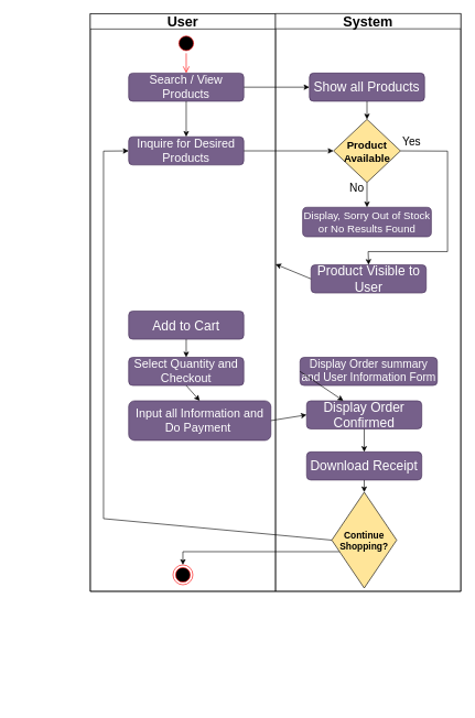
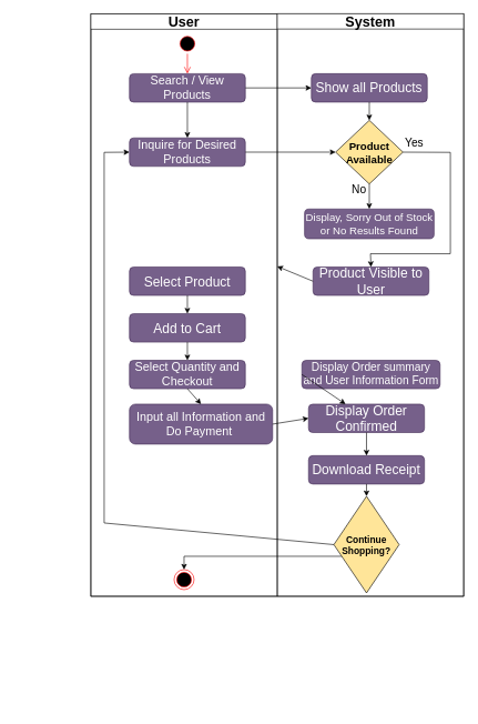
  <mxCell id="0" />
  <mxCell id="1" parent="0" />
  <mxCell id="2" value="" style="rounded=0;whiteSpace=wrap;html=1;" parent="1" vertex="1"><mxGeometry x="136" y="20" width="560" height="874" as="geometry" /></mxCell>
  <mxCell id="3" value="" style="group" parent="1" vertex="1" connectable="0"><mxGeometry x="20.5" y="34" width="665.5" height="1030" as="geometry" /></mxCell>
  <mxCell id="4" value="User" style="swimlane;whiteSpace=wrap;startSize=23;fontSize=21;" parent="3" vertex="1"><mxGeometry x="115.5" y="-13.69" width="280" height="873.69" as="geometry" /></mxCell>
  <mxCell id="5" value="Search / View Products" style="rounded=1;whiteSpace=wrap;html=1;fillColor=#76608a;fontColor=#ffffff;strokeColor=#432D57;fontSize=18;" parent="4" vertex="1"><mxGeometry x="57.974" y="89.685" width="174.048" height="42.632" as="geometry" /></mxCell>
  <mxCell id="6" value="Inquire for Desired Products" style="rounded=1;whiteSpace=wrap;html=1;fillColor=#76608a;fontColor=#ffffff;strokeColor=#432D57;fontSize=18;" parent="4" vertex="1"><mxGeometry x="57.974" y="186.045" width="174.048" height="42.632" as="geometry" /></mxCell>
  <mxCell id="7" value="" style="endArrow=classic;html=1;rounded=0;exitX=0.5;exitY=1;exitDx=0;exitDy=0;entryX=0.5;entryY=0;entryDx=0;entryDy=0;" parent="4" source="5" target="6" edge="1"><mxGeometry width="50" height="50" relative="1" as="geometry"><mxPoint x="230" y="300.024" as="sourcePoint" /><mxPoint x="280" y="250.024" as="targetPoint" /></mxGeometry></mxCell>
  <mxCell id="8" value="Add to Cart" style="rounded=1;whiteSpace=wrap;html=1;fillColor=#76608a;fontColor=#ffffff;strokeColor=#432D57;fontSize=20;" parent="4" vertex="1"><mxGeometry x="57.974" y="449.692" width="174.048" height="42.632" as="geometry" /></mxCell>
  <mxCell id="9" value="Select Quantity and Checkout" style="rounded=1;whiteSpace=wrap;html=1;fillColor=#76608a;fontColor=#ffffff;strokeColor=#432D57;fontSize=18;" parent="4" vertex="1"><mxGeometry x="57.974" y="519.692" width="174.048" height="42.632" as="geometry" /></mxCell>
  <mxCell id="10" value="" style="endArrow=classic;html=1;rounded=0;exitX=0.5;exitY=1;exitDx=0;exitDy=0;entryX=0.5;entryY=0;entryDx=0;entryDy=0;" parent="4" source="8" target="9" edge="1"><mxGeometry width="50" height="50" relative="1" as="geometry"><mxPoint x="230" y="578.02" as="sourcePoint" /><mxPoint x="280" y="528.02" as="targetPoint" /></mxGeometry></mxCell>
  <mxCell id="11" value="Input all Information and Do Payment&amp;nbsp;" style="rounded=1;whiteSpace=wrap;html=1;fillColor=#76608a;fontColor=#ffffff;strokeColor=#432D57;fontSize=18;" parent="4" vertex="1"><mxGeometry x="57.974" y="585.392" width="215" height="60" as="geometry" /></mxCell>
  <mxCell id="12" value="" style="endArrow=classic;html=1;rounded=0;exitX=0.5;exitY=1;exitDx=0;exitDy=0;entryX=0.5;entryY=0;entryDx=0;entryDy=0;" parent="4" source="9" target="11" edge="1"><mxGeometry width="50" height="50" relative="1" as="geometry"><mxPoint x="230" y="676.02" as="sourcePoint" /><mxPoint x="280" y="626.02" as="targetPoint" /></mxGeometry></mxCell>
+ <mxCell id="13" value="Select Product" style="rounded=1;whiteSpace=wrap;html=1;fillColor=#76608a;fontColor=#ffffff;strokeColor=#432D57;fontSize=20;" parent="4" vertex="1"><mxGeometry x="57.974" y="379.692" width="174.048" height="42.632" as="geometry" /></mxCell>
+ <mxCell id="14" value="" style="endArrow=classic;html=1;rounded=0;exitX=0.5;exitY=1;exitDx=0;exitDy=0;entryX=0.5;entryY=0;entryDx=0;entryDy=0;" parent="4" source="13" target="8" edge="1"><mxGeometry width="50" height="50" relative="1" as="geometry"><mxPoint x="230" y="385.69" as="sourcePoint" /><mxPoint x="417.028" y="486.022" as="targetPoint" /></mxGeometry></mxCell>
  <mxCell id="15" value="" style="ellipse;html=1;shape=startState;fillColor=#000000;strokeColor=#ff0000;" parent="4" vertex="1"><mxGeometry x="130" y="29.69" width="30" height="30" as="geometry" /></mxCell>
  <mxCell id="16" value="" style="edgeStyle=orthogonalEdgeStyle;html=1;verticalAlign=bottom;endArrow=open;endSize=8;strokeColor=#ff0000;rounded=0;entryX=0.5;entryY=0;entryDx=0;entryDy=0;" parent="4" source="15" target="5" edge="1"><mxGeometry relative="1" as="geometry"><mxPoint x="144.995" y="89.69" as="targetPoint" /></mxGeometry></mxCell>
  <mxCell id="17" value="" style="ellipse;html=1;shape=endState;fillColor=#000000;strokeColor=#ff0000;" parent="4" vertex="1"><mxGeometry x="125" y="833.69" width="30" height="30" as="geometry" /></mxCell>
  <mxCell id="18" value="Show all Products" style="rounded=1;whiteSpace=wrap;html=1;fillColor=#76608a;fontColor=#ffffff;strokeColor=#432D57;fontSize=20;" parent="3" vertex="1"><mxGeometry x="446.724" y="75.992" width="174.048" height="42.632" as="geometry" /></mxCell>
  <mxCell id="19" value="" style="endArrow=classic;html=1;rounded=0;exitX=1;exitY=0.5;exitDx=0;exitDy=0;entryX=0;entryY=0.5;entryDx=0;entryDy=0;" parent="3" source="5" target="18" edge="1"><mxGeometry width="50" height="50" relative="1" as="geometry"><mxPoint x="345.5" y="292" as="sourcePoint" /><mxPoint x="395.5" y="242" as="targetPoint" /></mxGeometry></mxCell>
  <mxCell id="20" value="Product Available" style="rhombus;whiteSpace=wrap;html=1;fillColor=#FFE599;fontStyle=1;fontSize=16;" parent="3" vertex="1"><mxGeometry x="483.14" y="146" width="101.21" height="95.35" as="geometry" /></mxCell>
  <mxCell id="21" value="" style="endArrow=classic;html=1;rounded=0;exitX=0.5;exitY=1;exitDx=0;exitDy=0;entryX=0.5;entryY=0;entryDx=0;entryDy=0;" parent="3" source="18" target="20" edge="1"><mxGeometry width="50" height="50" relative="1" as="geometry"><mxPoint x="270.5" y="214.976" as="sourcePoint" /><mxPoint x="270.5" y="261.976" as="targetPoint" /></mxGeometry></mxCell>
  <mxCell id="22" value="" style="endArrow=classic;html=1;rounded=0;exitX=1;exitY=0.5;exitDx=0;exitDy=0;entryX=0;entryY=0.5;entryDx=0;entryDy=0;" parent="3" source="6" target="20" edge="1"><mxGeometry width="50" height="50" relative="1" as="geometry"><mxPoint x="358" y="193" as="sourcePoint" /><mxPoint x="456" y="193" as="targetPoint" /></mxGeometry></mxCell>
  <mxCell id="23" value="Display, Sorry Out of Stock or No Results Found" style="rounded=1;whiteSpace=wrap;html=1;fillColor=#76608a;fontColor=#ffffff;strokeColor=#432D57;fontSize=16;" parent="3" vertex="1"><mxGeometry x="436.5" y="279" width="194.5" height="44.63" as="geometry" /></mxCell>
  <mxCell id="24" value="Product Visible to User" style="rounded=1;whiteSpace=wrap;html=1;fillColor=#76608a;fontColor=#ffffff;strokeColor=#432D57;fontSize=20;" parent="3" vertex="1"><mxGeometry x="449.224" y="366.002" width="174.048" height="42.632" as="geometry" /></mxCell>
  <mxCell id="25" value="" style="endArrow=classic;html=1;rounded=0;exitX=1;exitY=0.5;exitDx=0;exitDy=0;entryX=0.5;entryY=0;entryDx=0;entryDy=0;" parent="3" source="20" target="24" edge="1"><mxGeometry width="50" height="50" relative="1" as="geometry"><mxPoint x="345.5" y="392" as="sourcePoint" /><mxPoint x="535.5" y="406" as="targetPoint" /><Array as="points"><mxPoint x="655.5" y="194" /><mxPoint x="655.5" y="346" /><mxPoint x="535.5" y="346" /></Array></mxGeometry></mxCell>
  <mxCell id="26" value="" style="endArrow=classic;html=1;rounded=0;exitX=0;exitY=0.5;exitDx=0;exitDy=0;" parent="3" source="24" target="40" edge="1"><mxGeometry width="50" height="50" relative="1" as="geometry"><mxPoint x="445.504" y="493.647" as="sourcePoint" /><mxPoint x="395.5" y="322" as="targetPoint" /></mxGeometry></mxCell>
  <mxCell id="27" value="Display Order summary and User Information Form" style="rounded=1;whiteSpace=wrap;html=1;fillColor=#76608a;fontColor=#ffffff;strokeColor=#432D57;fontSize=17;" parent="3" vertex="1"><mxGeometry x="432.5" y="506.0" width="207.5" height="42.63" as="geometry" /></mxCell>
  <mxCell id="28" value="Display Order Confirmed" style="rounded=1;whiteSpace=wrap;html=1;fillColor=#76608a;fontColor=#ffffff;strokeColor=#432D57;fontSize=20;" parent="3" vertex="1"><mxGeometry x="442.504" y="571.702" width="174.048" height="42.632" as="geometry" /></mxCell>
  <mxCell id="29" value="Download Receipt" style="rounded=1;whiteSpace=wrap;html=1;fillColor=#76608a;fontColor=#ffffff;strokeColor=#432D57;fontSize=20;" parent="3" vertex="1"><mxGeometry x="442.504" y="649.002" width="174.048" height="42.632" as="geometry" /></mxCell>
  <mxCell id="30" value="" style="endArrow=classic;html=1;rounded=0;exitX=0;exitY=0.5;exitDx=0;exitDy=0;" parent="3" source="27" target="28" edge="1"><mxGeometry width="50" height="50" relative="1" as="geometry"><mxPoint x="345.5" y="672" as="sourcePoint" /><mxPoint x="395.5" y="622" as="targetPoint" /></mxGeometry></mxCell>
  <mxCell id="31" value="" style="endArrow=classic;html=1;rounded=0;exitX=1;exitY=0.5;exitDx=0;exitDy=0;entryX=0;entryY=0.5;entryDx=0;entryDy=0;" parent="3" source="11" target="28" edge="1"><mxGeometry width="50" height="50" relative="1" as="geometry"><mxPoint x="270.5" y="606.98" as="sourcePoint" /><mxPoint x="270.5" y="633.98" as="targetPoint" /></mxGeometry></mxCell>
  <mxCell id="32" value="" style="endArrow=classic;html=1;rounded=0;exitX=0.5;exitY=1;exitDx=0;exitDy=0;entryX=0.5;entryY=0;entryDx=0;entryDy=0;" parent="3" source="28" target="29" edge="1"><mxGeometry width="50" height="50" relative="1" as="geometry"><mxPoint x="358" y="655" as="sourcePoint" /><mxPoint x="456" y="653" as="targetPoint" /></mxGeometry></mxCell>
  <mxCell id="33" style="edgeStyle=orthogonalEdgeStyle;rounded=0;orthogonalLoop=1;jettySize=auto;html=1;entryX=0.5;entryY=0;entryDx=0;entryDy=0;" edge="1" parent="3" source="34" target="17"><mxGeometry relative="1" as="geometry"><Array as="points"><mxPoint x="530" y="800" /><mxPoint x="256" y="800" /></Array></mxGeometry></mxCell>
  <mxCell id="34" value="Continue Shopping?" style="rhombus;whiteSpace=wrap;html=1;fillColor=#FFE599;fontStyle=1;fontSize=14;" parent="3" vertex="1"><mxGeometry x="480.49" y="710" width="98.08" height="145" as="geometry" /></mxCell>
  <mxCell id="35" value="" style="endArrow=classic;html=1;rounded=0;exitX=0.5;exitY=1;exitDx=0;exitDy=0;entryX=0.5;entryY=0;entryDx=0;entryDy=0;" parent="3" source="29" target="34" edge="1"><mxGeometry width="50" height="50" relative="1" as="geometry"><mxPoint x="345.5" y="772" as="sourcePoint" /><mxPoint x="395.5" y="722" as="targetPoint" /></mxGeometry></mxCell>
  <mxCell id="36" value="" style="endArrow=classic;html=1;rounded=0;exitX=0;exitY=0.5;exitDx=0;exitDy=0;entryX=0;entryY=0.5;entryDx=0;entryDy=0;" parent="3" source="34" target="6" edge="1"><mxGeometry width="50" height="50" relative="1" as="geometry"><mxPoint x="488.79" y="802" as="sourcePoint" /><mxPoint x="173.474" y="274.321" as="targetPoint" /><Array as="points"><mxPoint x="135.5" y="750" /><mxPoint x="135.5" y="194" /></Array></mxGeometry></mxCell>
  <mxCell id="37" value="No" style="text;html=1;strokeColor=none;fillColor=none;align=center;verticalAlign=middle;whiteSpace=wrap;rounded=0;fontSize=17;" parent="3" vertex="1"><mxGeometry x="488.5" y="236" width="60" height="30" as="geometry" /></mxCell>
  <mxCell id="38" value="Yes" style="text;html=1;strokeColor=none;fillColor=none;align=center;verticalAlign=middle;whiteSpace=wrap;rounded=0;fontSize=17;" parent="3" vertex="1"><mxGeometry x="571" y="166" width="60" height="30" as="geometry" /></mxCell>
  <mxCell id="39" value="" style="endArrow=classic;html=1;rounded=0;exitX=0.5;exitY=1;exitDx=0;exitDy=0;entryX=0.5;entryY=0;entryDx=0;entryDy=0;" parent="3" source="20" target="23" edge="1"><mxGeometry width="50" height="50" relative="1" as="geometry"><mxPoint x="532.525" y="305" as="sourcePoint" /><mxPoint x="532.5" y="334" as="targetPoint" /></mxGeometry></mxCell>
  <mxCell id="40" value="System" style="swimlane;whiteSpace=wrap;fontSize=21;" parent="1" vertex="1"><mxGeometry x="416" y="20" width="280" height="874" as="geometry" /></mxCell>
